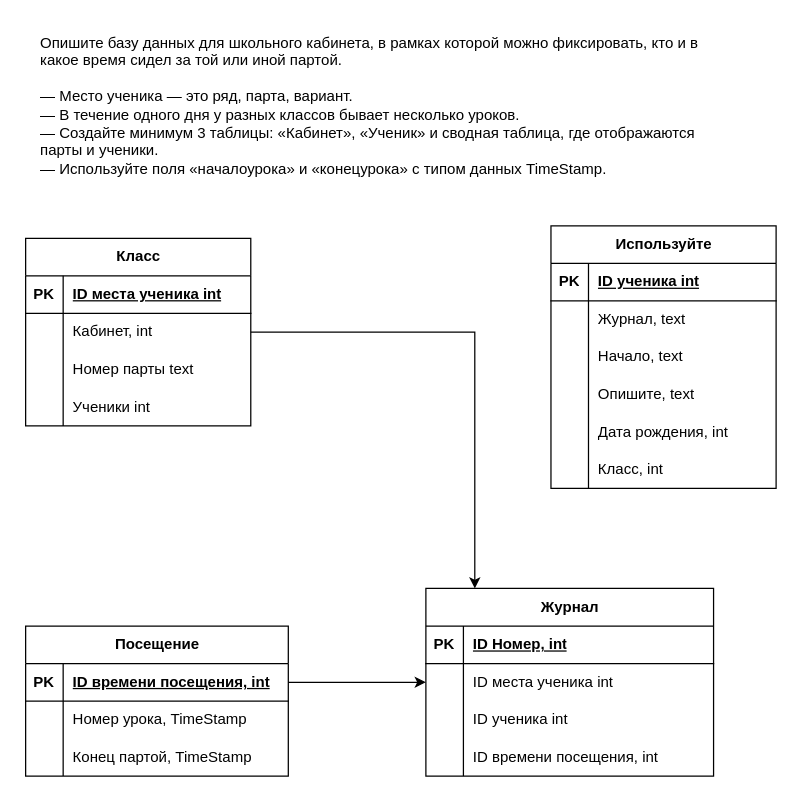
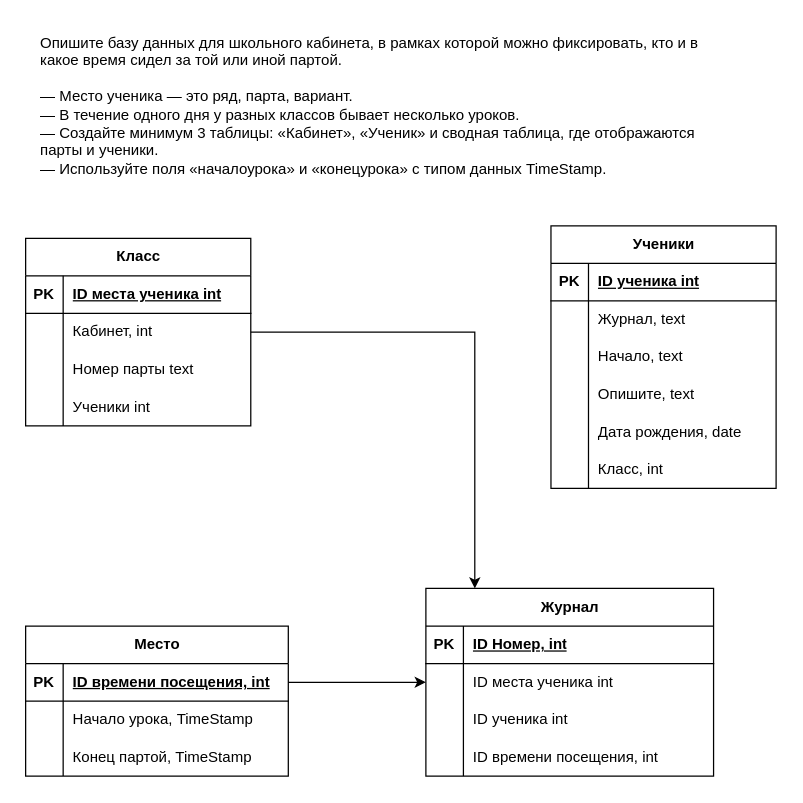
  <mxCell id="0" />
  <mxCell id="1" parent="0" />
  <mxCell id="2" value="Опишите базу данных для школьного кабинета, в рамках которой можно фиксировать, кто и в какое время сидел за той или иной партой. &#10; &#10;— Место ученика — это ряд, парта, вариант. &#10;— В течение одного дня у разных классов бывает несколько уроков. &#10;— Создайте минимум 3 таблицы: «Кабинет», «Ученик» и сводная таблица, где отображаются парты и ученики. &#10;— Используйте поля «началоурока» и «конецурока» с типом данных TimeStamp." style="text;whiteSpace=wrap;html=1;" vertex="1" parent="1"><mxGeometry x="30" y="20" width="560" height="140" as="geometry" /></mxCell>
  <mxCell id="3" value="Класс" style="shape=table;startSize=30;container=1;collapsible=1;childLayout=tableLayout;fixedRows=1;rowLines=0;fontStyle=1;align=center;resizeLast=1;html=1;" vertex="1" parent="1"><mxGeometry x="20" y="190" width="180" height="150" as="geometry" /></mxCell>
  <mxCell id="4" value="" style="shape=tableRow;horizontal=0;startSize=0;swimlaneHead=0;swimlaneBody=0;fillColor=none;collapsible=0;dropTarget=0;points=[[0,0.5],[1,0.5]];portConstraint=eastwest;top=0;left=0;right=0;bottom=1;" vertex="1" parent="3"><mxGeometry y="30" width="180" height="30" as="geometry" /></mxCell>
  <mxCell id="5" value="PK" style="shape=partialRectangle;connectable=0;fillColor=none;top=0;left=0;bottom=0;right=0;fontStyle=1;overflow=hidden;whiteSpace=wrap;html=1;" vertex="1" parent="4"><mxGeometry width="30" height="30" as="geometry"><mxRectangle width="30" height="30" as="alternateBounds" /></mxGeometry></mxCell>
  <mxCell id="6" value="ID места ученика int" style="shape=partialRectangle;connectable=0;fillColor=none;top=0;left=0;bottom=0;right=0;align=left;spacingLeft=6;fontStyle=5;overflow=hidden;whiteSpace=wrap;html=1;" vertex="1" parent="4"><mxGeometry x="30" width="150" height="30" as="geometry"><mxRectangle width="150" height="30" as="alternateBounds" /></mxGeometry></mxCell>
  <mxCell id="7" value="" style="shape=tableRow;horizontal=0;startSize=0;swimlaneHead=0;swimlaneBody=0;fillColor=none;collapsible=0;dropTarget=0;points=[[0,0.5],[1,0.5]];portConstraint=eastwest;top=0;left=0;right=0;bottom=0;" vertex="1" parent="3"><mxGeometry y="60" width="180" height="30" as="geometry" /></mxCell>
  <mxCell id="8" value="" style="shape=partialRectangle;connectable=0;fillColor=none;top=0;left=0;bottom=0;right=0;editable=1;overflow=hidden;whiteSpace=wrap;html=1;" vertex="1" parent="7"><mxGeometry width="30" height="30" as="geometry"><mxRectangle width="30" height="30" as="alternateBounds" /></mxGeometry></mxCell>
  <mxCell id="9" value="Кабинет, int" style="shape=partialRectangle;connectable=0;fillColor=none;top=0;left=0;bottom=0;right=0;align=left;spacingLeft=6;overflow=hidden;whiteSpace=wrap;html=1;" vertex="1" parent="7"><mxGeometry x="30" width="150" height="30" as="geometry"><mxRectangle width="150" height="30" as="alternateBounds" /></mxGeometry></mxCell>
  <mxCell id="10" value="" style="shape=tableRow;horizontal=0;startSize=0;swimlaneHead=0;swimlaneBody=0;fillColor=none;collapsible=0;dropTarget=0;points=[[0,0.5],[1,0.5]];portConstraint=eastwest;top=0;left=0;right=0;bottom=0;" vertex="1" parent="3"><mxGeometry y="90" width="180" height="30" as="geometry" /></mxCell>
  <mxCell id="11" value="" style="shape=partialRectangle;connectable=0;fillColor=none;top=0;left=0;bottom=0;right=0;editable=1;overflow=hidden;whiteSpace=wrap;html=1;" vertex="1" parent="10"><mxGeometry width="30" height="30" as="geometry"><mxRectangle width="30" height="30" as="alternateBounds" /></mxGeometry></mxCell>
  <mxCell id="12" value="Номер парты text" style="shape=partialRectangle;connectable=0;fillColor=none;top=0;left=0;bottom=0;right=0;align=left;spacingLeft=6;overflow=hidden;whiteSpace=wrap;html=1;" vertex="1" parent="10"><mxGeometry x="30" width="150" height="30" as="geometry"><mxRectangle width="150" height="30" as="alternateBounds" /></mxGeometry></mxCell>
  <mxCell id="13" value="" style="shape=tableRow;horizontal=0;startSize=0;swimlaneHead=0;swimlaneBody=0;fillColor=none;collapsible=0;dropTarget=0;points=[[0,0.5],[1,0.5]];portConstraint=eastwest;top=0;left=0;right=0;bottom=0;" vertex="1" parent="3"><mxGeometry y="120" width="180" height="30" as="geometry" /></mxCell>
  <mxCell id="14" value="" style="shape=partialRectangle;connectable=0;fillColor=none;top=0;left=0;bottom=0;right=0;editable=1;overflow=hidden;whiteSpace=wrap;html=1;" vertex="1" parent="13"><mxGeometry width="30" height="30" as="geometry"><mxRectangle width="30" height="30" as="alternateBounds" /></mxGeometry></mxCell>
  <mxCell id="15" value="Ученики int" style="shape=partialRectangle;connectable=0;fillColor=none;top=0;left=0;bottom=0;right=0;align=left;spacingLeft=6;overflow=hidden;whiteSpace=wrap;html=1;" vertex="1" parent="13"><mxGeometry x="30" width="150" height="30" as="geometry"><mxRectangle width="150" height="30" as="alternateBounds" /></mxGeometry></mxCell>
- <mxCell id="16" value="Используйте" style="shape=table;startSize=30;container=1;collapsible=1;childLayout=tableLayout;fixedRows=1;rowLines=0;fontStyle=1;align=center;resizeLast=1;html=1;" vertex="1" parent="1"><mxGeometry x="440" y="180" width="180" height="210" as="geometry" /></mxCell>
+ <mxCell id="16" value="Ученики" style="shape=table;startSize=30;container=1;collapsible=1;childLayout=tableLayout;fixedRows=1;rowLines=0;fontStyle=1;align=center;resizeLast=1;html=1;" vertex="1" parent="1"><mxGeometry x="440" y="180" width="180" height="210" as="geometry" /></mxCell>
  <mxCell id="17" value="" style="shape=tableRow;horizontal=0;startSize=0;swimlaneHead=0;swimlaneBody=0;fillColor=none;collapsible=0;dropTarget=0;points=[[0,0.5],[1,0.5]];portConstraint=eastwest;top=0;left=0;right=0;bottom=1;" vertex="1" parent="16"><mxGeometry y="30" width="180" height="30" as="geometry" /></mxCell>
  <mxCell id="18" value="PK" style="shape=partialRectangle;connectable=0;fillColor=none;top=0;left=0;bottom=0;right=0;fontStyle=1;overflow=hidden;whiteSpace=wrap;html=1;" vertex="1" parent="17"><mxGeometry width="30" height="30" as="geometry"><mxRectangle width="30" height="30" as="alternateBounds" /></mxGeometry></mxCell>
  <mxCell id="19" value="ID ученика int" style="shape=partialRectangle;connectable=0;fillColor=none;top=0;left=0;bottom=0;right=0;align=left;spacingLeft=6;fontStyle=5;overflow=hidden;whiteSpace=wrap;html=1;" vertex="1" parent="17"><mxGeometry x="30" width="150" height="30" as="geometry"><mxRectangle width="150" height="30" as="alternateBounds" /></mxGeometry></mxCell>
  <mxCell id="20" value="" style="shape=tableRow;horizontal=0;startSize=0;swimlaneHead=0;swimlaneBody=0;fillColor=none;collapsible=0;dropTarget=0;points=[[0,0.5],[1,0.5]];portConstraint=eastwest;top=0;left=0;right=0;bottom=0;" vertex="1" parent="16"><mxGeometry y="60" width="180" height="30" as="geometry" /></mxCell>
  <mxCell id="21" value="" style="shape=partialRectangle;connectable=0;fillColor=none;top=0;left=0;bottom=0;right=0;editable=1;overflow=hidden;whiteSpace=wrap;html=1;" vertex="1" parent="20"><mxGeometry width="30" height="30" as="geometry"><mxRectangle width="30" height="30" as="alternateBounds" /></mxGeometry></mxCell>
  <mxCell id="22" value="Журнал, text" style="shape=partialRectangle;connectable=0;fillColor=none;top=0;left=0;bottom=0;right=0;align=left;spacingLeft=6;overflow=hidden;whiteSpace=wrap;html=1;" vertex="1" parent="20"><mxGeometry x="30" width="150" height="30" as="geometry"><mxRectangle width="150" height="30" as="alternateBounds" /></mxGeometry></mxCell>
  <mxCell id="23" value="" style="shape=tableRow;horizontal=0;startSize=0;swimlaneHead=0;swimlaneBody=0;fillColor=none;collapsible=0;dropTarget=0;points=[[0,0.5],[1,0.5]];portConstraint=eastwest;top=0;left=0;right=0;bottom=0;" vertex="1" parent="16"><mxGeometry y="90" width="180" height="30" as="geometry" /></mxCell>
  <mxCell id="24" value="" style="shape=partialRectangle;connectable=0;fillColor=none;top=0;left=0;bottom=0;right=0;editable=1;overflow=hidden;whiteSpace=wrap;html=1;" vertex="1" parent="23"><mxGeometry width="30" height="30" as="geometry"><mxRectangle width="30" height="30" as="alternateBounds" /></mxGeometry></mxCell>
  <mxCell id="25" value="Начало, text" style="shape=partialRectangle;connectable=0;fillColor=none;top=0;left=0;bottom=0;right=0;align=left;spacingLeft=6;overflow=hidden;whiteSpace=wrap;html=1;" vertex="1" parent="23"><mxGeometry x="30" width="150" height="30" as="geometry"><mxRectangle width="150" height="30" as="alternateBounds" /></mxGeometry></mxCell>
  <mxCell id="26" value="" style="shape=tableRow;horizontal=0;startSize=0;swimlaneHead=0;swimlaneBody=0;fillColor=none;collapsible=0;dropTarget=0;points=[[0,0.5],[1,0.5]];portConstraint=eastwest;top=0;left=0;right=0;bottom=0;" vertex="1" parent="16"><mxGeometry y="120" width="180" height="30" as="geometry" /></mxCell>
  <mxCell id="27" value="" style="shape=partialRectangle;connectable=0;fillColor=none;top=0;left=0;bottom=0;right=0;editable=1;overflow=hidden;whiteSpace=wrap;html=1;" vertex="1" parent="26"><mxGeometry width="30" height="30" as="geometry"><mxRectangle width="30" height="30" as="alternateBounds" /></mxGeometry></mxCell>
  <mxCell id="28" value="Опишите, text" style="shape=partialRectangle;connectable=0;fillColor=none;top=0;left=0;bottom=0;right=0;align=left;spacingLeft=6;overflow=hidden;whiteSpace=wrap;html=1;" vertex="1" parent="26"><mxGeometry x="30" width="150" height="30" as="geometry"><mxRectangle width="150" height="30" as="alternateBounds" /></mxGeometry></mxCell>
  <mxCell id="29" value="" style="shape=tableRow;horizontal=0;startSize=0;swimlaneHead=0;swimlaneBody=0;fillColor=none;collapsible=0;dropTarget=0;points=[[0,0.5],[1,0.5]];portConstraint=eastwest;top=0;left=0;right=0;bottom=0;" vertex="1" parent="16"><mxGeometry y="150" width="180" height="30" as="geometry" /></mxCell>
  <mxCell id="30" value="" style="shape=partialRectangle;connectable=0;fillColor=none;top=0;left=0;bottom=0;right=0;editable=1;overflow=hidden;whiteSpace=wrap;html=1;" vertex="1" parent="29"><mxGeometry width="30" height="30" as="geometry"><mxRectangle width="30" height="30" as="alternateBounds" /></mxGeometry></mxCell>
- <mxCell id="31" value="Дата рождения, int" style="shape=partialRectangle;connectable=0;fillColor=none;top=0;left=0;bottom=0;right=0;align=left;spacingLeft=6;overflow=hidden;whiteSpace=wrap;html=1;" vertex="1" parent="29"><mxGeometry x="30" width="150" height="30" as="geometry"><mxRectangle width="150" height="30" as="alternateBounds" /></mxGeometry></mxCell>
+ <mxCell id="31" value="Дата рождения, date" style="shape=partialRectangle;connectable=0;fillColor=none;top=0;left=0;bottom=0;right=0;align=left;spacingLeft=6;overflow=hidden;whiteSpace=wrap;html=1;" vertex="1" parent="29"><mxGeometry x="30" width="150" height="30" as="geometry"><mxRectangle width="150" height="30" as="alternateBounds" /></mxGeometry></mxCell>
  <mxCell id="32" value="" style="shape=tableRow;horizontal=0;startSize=0;swimlaneHead=0;swimlaneBody=0;fillColor=none;collapsible=0;dropTarget=0;points=[[0,0.5],[1,0.5]];portConstraint=eastwest;top=0;left=0;right=0;bottom=0;" vertex="1" parent="16"><mxGeometry y="180" width="180" height="30" as="geometry" /></mxCell>
  <mxCell id="33" value="" style="shape=partialRectangle;connectable=0;fillColor=none;top=0;left=0;bottom=0;right=0;editable=1;overflow=hidden;whiteSpace=wrap;html=1;" vertex="1" parent="32"><mxGeometry width="30" height="30" as="geometry"><mxRectangle width="30" height="30" as="alternateBounds" /></mxGeometry></mxCell>
  <mxCell id="34" value="Класс, int" style="shape=partialRectangle;connectable=0;fillColor=none;top=0;left=0;bottom=0;right=0;align=left;spacingLeft=6;overflow=hidden;whiteSpace=wrap;html=1;" vertex="1" parent="32"><mxGeometry x="30" width="150" height="30" as="geometry"><mxRectangle width="150" height="30" as="alternateBounds" /></mxGeometry></mxCell>
- <mxCell id="35" value="Посещение" style="shape=table;startSize=30;container=1;collapsible=1;childLayout=tableLayout;fixedRows=1;rowLines=0;fontStyle=1;align=center;resizeLast=1;html=1;" vertex="1" parent="1"><mxGeometry x="20" y="500" width="210" height="120" as="geometry" /></mxCell>
+ <mxCell id="35" value="Место" style="shape=table;startSize=30;container=1;collapsible=1;childLayout=tableLayout;fixedRows=1;rowLines=0;fontStyle=1;align=center;resizeLast=1;html=1;" vertex="1" parent="1"><mxGeometry x="20" y="500" width="210" height="120" as="geometry" /></mxCell>
  <mxCell id="36" value="" style="shape=tableRow;horizontal=0;startSize=0;swimlaneHead=0;swimlaneBody=0;fillColor=none;collapsible=0;dropTarget=0;points=[[0,0.5],[1,0.5]];portConstraint=eastwest;top=0;left=0;right=0;bottom=1;" vertex="1" parent="35"><mxGeometry y="30" width="210" height="30" as="geometry" /></mxCell>
  <mxCell id="37" value="PK" style="shape=partialRectangle;connectable=0;fillColor=none;top=0;left=0;bottom=0;right=0;fontStyle=1;overflow=hidden;whiteSpace=wrap;html=1;" vertex="1" parent="36"><mxGeometry width="30" height="30" as="geometry"><mxRectangle width="30" height="30" as="alternateBounds" /></mxGeometry></mxCell>
  <mxCell id="38" value="ID времени посещения, int" style="shape=partialRectangle;connectable=0;fillColor=none;top=0;left=0;bottom=0;right=0;align=left;spacingLeft=6;fontStyle=5;overflow=hidden;whiteSpace=wrap;html=1;" vertex="1" parent="36"><mxGeometry x="30" width="180" height="30" as="geometry"><mxRectangle width="180" height="30" as="alternateBounds" /></mxGeometry></mxCell>
  <mxCell id="39" value="" style="shape=tableRow;horizontal=0;startSize=0;swimlaneHead=0;swimlaneBody=0;fillColor=none;collapsible=0;dropTarget=0;points=[[0,0.5],[1,0.5]];portConstraint=eastwest;top=0;left=0;right=0;bottom=0;" vertex="1" parent="35"><mxGeometry y="60" width="210" height="30" as="geometry" /></mxCell>
  <mxCell id="40" value="" style="shape=partialRectangle;connectable=0;fillColor=none;top=0;left=0;bottom=0;right=0;editable=1;overflow=hidden;whiteSpace=wrap;html=1;" vertex="1" parent="39"><mxGeometry width="30" height="30" as="geometry"><mxRectangle width="30" height="30" as="alternateBounds" /></mxGeometry></mxCell>
- <mxCell id="41" value="Номер урока, TimeStamp" style="shape=partialRectangle;connectable=0;fillColor=none;top=0;left=0;bottom=0;right=0;align=left;spacingLeft=6;overflow=hidden;whiteSpace=wrap;html=1;" vertex="1" parent="39"><mxGeometry x="30" width="180" height="30" as="geometry"><mxRectangle width="180" height="30" as="alternateBounds" /></mxGeometry></mxCell>
+ <mxCell id="41" value="Начало урока, TimeStamp" style="shape=partialRectangle;connectable=0;fillColor=none;top=0;left=0;bottom=0;right=0;align=left;spacingLeft=6;overflow=hidden;whiteSpace=wrap;html=1;" vertex="1" parent="39"><mxGeometry x="30" width="180" height="30" as="geometry"><mxRectangle width="180" height="30" as="alternateBounds" /></mxGeometry></mxCell>
  <mxCell id="42" value="" style="shape=tableRow;horizontal=0;startSize=0;swimlaneHead=0;swimlaneBody=0;fillColor=none;collapsible=0;dropTarget=0;points=[[0,0.5],[1,0.5]];portConstraint=eastwest;top=0;left=0;right=0;bottom=0;" vertex="1" parent="35"><mxGeometry y="90" width="210" height="30" as="geometry" /></mxCell>
  <mxCell id="43" value="" style="shape=partialRectangle;connectable=0;fillColor=none;top=0;left=0;bottom=0;right=0;editable=1;overflow=hidden;whiteSpace=wrap;html=1;" vertex="1" parent="42"><mxGeometry width="30" height="30" as="geometry"><mxRectangle width="30" height="30" as="alternateBounds" /></mxGeometry></mxCell>
  <mxCell id="44" value="Конец партой, TimeStamp" style="shape=partialRectangle;connectable=0;fillColor=none;top=0;left=0;bottom=0;right=0;align=left;spacingLeft=6;overflow=hidden;whiteSpace=wrap;html=1;" vertex="1" parent="42"><mxGeometry x="30" width="180" height="30" as="geometry"><mxRectangle width="180" height="30" as="alternateBounds" /></mxGeometry></mxCell>
  <mxCell id="45" value="Журнал" style="shape=table;startSize=30;container=1;collapsible=1;childLayout=tableLayout;fixedRows=1;rowLines=0;fontStyle=1;align=center;resizeLast=1;html=1;" vertex="1" parent="1"><mxGeometry x="340" y="470" width="230" height="150" as="geometry" /></mxCell>
  <mxCell id="46" value="" style="shape=tableRow;horizontal=0;startSize=0;swimlaneHead=0;swimlaneBody=0;fillColor=none;collapsible=0;dropTarget=0;points=[[0,0.5],[1,0.5]];portConstraint=eastwest;top=0;left=0;right=0;bottom=1;" vertex="1" parent="45"><mxGeometry y="30" width="230" height="30" as="geometry" /></mxCell>
  <mxCell id="47" value="PK" style="shape=partialRectangle;connectable=0;fillColor=none;top=0;left=0;bottom=0;right=0;fontStyle=1;overflow=hidden;whiteSpace=wrap;html=1;" vertex="1" parent="46"><mxGeometry width="30" height="30" as="geometry"><mxRectangle width="30" height="30" as="alternateBounds" /></mxGeometry></mxCell>
  <mxCell id="48" value="ID Номер, int" style="shape=partialRectangle;connectable=0;fillColor=none;top=0;left=0;bottom=0;right=0;align=left;spacingLeft=6;fontStyle=5;overflow=hidden;whiteSpace=wrap;html=1;" vertex="1" parent="46"><mxGeometry x="30" width="200" height="30" as="geometry"><mxRectangle width="200" height="30" as="alternateBounds" /></mxGeometry></mxCell>
  <mxCell id="49" value="" style="shape=tableRow;horizontal=0;startSize=0;swimlaneHead=0;swimlaneBody=0;fillColor=none;collapsible=0;dropTarget=0;points=[[0,0.5],[1,0.5]];portConstraint=eastwest;top=0;left=0;right=0;bottom=0;" vertex="1" parent="45"><mxGeometry y="60" width="230" height="30" as="geometry" /></mxCell>
  <mxCell id="50" value="" style="shape=partialRectangle;connectable=0;fillColor=none;top=0;left=0;bottom=0;right=0;editable=1;overflow=hidden;whiteSpace=wrap;html=1;" vertex="1" parent="49"><mxGeometry width="30" height="30" as="geometry"><mxRectangle width="30" height="30" as="alternateBounds" /></mxGeometry></mxCell>
  <mxCell id="51" value="ID места ученика int" style="shape=partialRectangle;connectable=0;fillColor=none;top=0;left=0;bottom=0;right=0;align=left;spacingLeft=6;overflow=hidden;whiteSpace=wrap;html=1;" vertex="1" parent="49"><mxGeometry x="30" width="200" height="30" as="geometry"><mxRectangle width="200" height="30" as="alternateBounds" /></mxGeometry></mxCell>
  <mxCell id="52" value="" style="shape=tableRow;horizontal=0;startSize=0;swimlaneHead=0;swimlaneBody=0;fillColor=none;collapsible=0;dropTarget=0;points=[[0,0.5],[1,0.5]];portConstraint=eastwest;top=0;left=0;right=0;bottom=0;" vertex="1" parent="45"><mxGeometry y="90" width="230" height="30" as="geometry" /></mxCell>
  <mxCell id="53" value="" style="shape=partialRectangle;connectable=0;fillColor=none;top=0;left=0;bottom=0;right=0;editable=1;overflow=hidden;whiteSpace=wrap;html=1;" vertex="1" parent="52"><mxGeometry width="30" height="30" as="geometry"><mxRectangle width="30" height="30" as="alternateBounds" /></mxGeometry></mxCell>
  <mxCell id="54" value="ID ученика int" style="shape=partialRectangle;connectable=0;fillColor=none;top=0;left=0;bottom=0;right=0;align=left;spacingLeft=6;overflow=hidden;whiteSpace=wrap;html=1;" vertex="1" parent="52"><mxGeometry x="30" width="200" height="30" as="geometry"><mxRectangle width="200" height="30" as="alternateBounds" /></mxGeometry></mxCell>
  <mxCell id="55" value="" style="shape=tableRow;horizontal=0;startSize=0;swimlaneHead=0;swimlaneBody=0;fillColor=none;collapsible=0;dropTarget=0;points=[[0,0.5],[1,0.5]];portConstraint=eastwest;top=0;left=0;right=0;bottom=0;" vertex="1" parent="45"><mxGeometry y="120" width="230" height="30" as="geometry" /></mxCell>
  <mxCell id="56" value="" style="shape=partialRectangle;connectable=0;fillColor=none;top=0;left=0;bottom=0;right=0;editable=1;overflow=hidden;whiteSpace=wrap;html=1;" vertex="1" parent="55"><mxGeometry width="30" height="30" as="geometry"><mxRectangle width="30" height="30" as="alternateBounds" /></mxGeometry></mxCell>
  <mxCell id="57" value="ID времени посещения, int" style="shape=partialRectangle;connectable=0;fillColor=none;top=0;left=0;bottom=0;right=0;align=left;spacingLeft=6;overflow=hidden;whiteSpace=wrap;html=1;" vertex="1" parent="55"><mxGeometry x="30" width="200" height="30" as="geometry"><mxRectangle width="200" height="30" as="alternateBounds" /></mxGeometry></mxCell>
  <mxCell id="58" style="edgeStyle=orthogonalEdgeStyle;rounded=0;orthogonalLoop=1;jettySize=auto;html=1;entryX=0.17;entryY=0;entryDx=0;entryDy=0;entryPerimeter=0;" edge="1" parent="1" source="7" target="45"><mxGeometry relative="1" as="geometry" /></mxCell>
  <mxCell id="59" style="edgeStyle=orthogonalEdgeStyle;rounded=0;orthogonalLoop=1;jettySize=auto;html=1;entryX=0;entryY=0.5;entryDx=0;entryDy=0;" edge="1" parent="1" source="36" target="49"><mxGeometry relative="1" as="geometry" /></mxCell>
